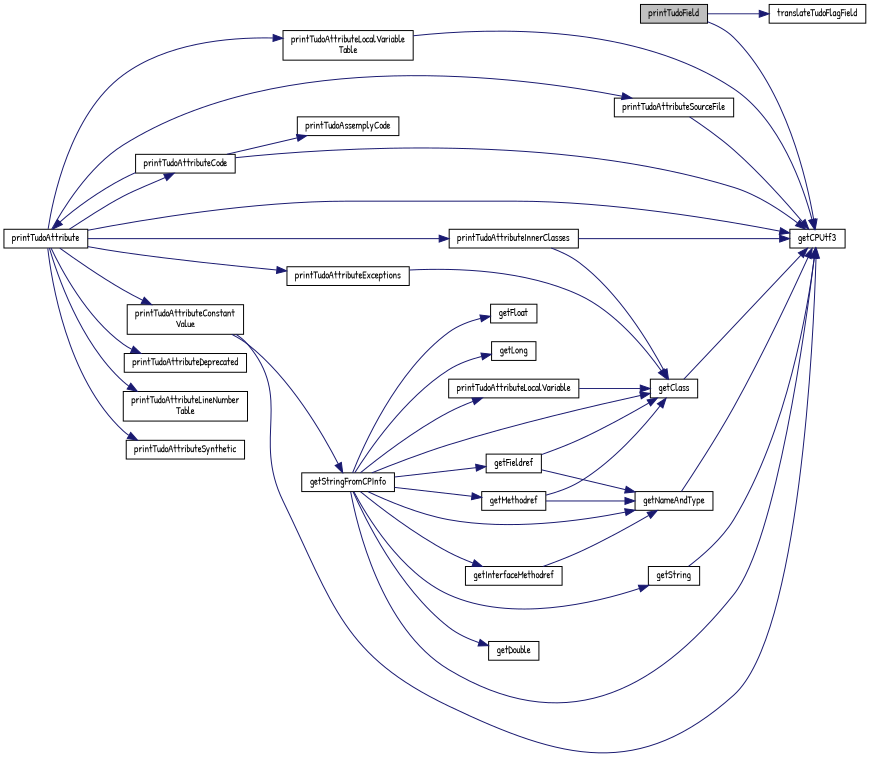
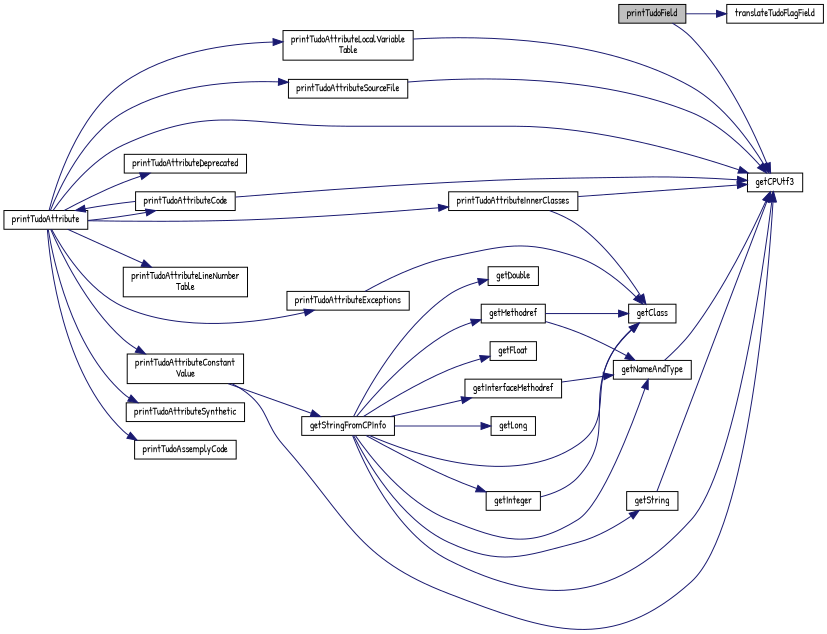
  digraph {
    fontname="Patrick Hand"
    rankdir=LR
    node [color=black fillcolor=white fontname="Patrick Hand" fontsize=10 shape=record style=filled]
    edge [color=midnightblue fontname="Patrick Hand" fontsize=10 labelfontname=Helvetica labelfontsize=10 style=solid]
    n1 [fillcolor=grey75 fontcolor=black height=0.2 label=printTudoField width=0.4]
    n2 [height=0.2 label=getCPUtf3 width=0.4]
    n3 [height=0.2 label=translateTudoFlagField width=0.4]
    n4 [height=0.2 label=printTudoAttribute width=0.4]
    n5 [height=0.2 label=printTudoAttributeCode width=0.4]
    n6 [height=0.2 label="printTudoAttributeConstant\lValue" width=0.4]
    n7 [height=0.2 label=printTudoAttributeDeprecated width=0.4]
    n8 [height=0.2 label=printTudoAttributeExceptions width=0.4]
    n9 [height=0.2 label=printTudoAttributeInnerClasses width=0.4]
    n10 [height=0.2 label="printTudoAttributeLineNumber\lTable" width=0.4]
    n11 [height=0.2 label="printTudoAttributeLocalVariable\lTable" width=0.4]
    n12 [height=0.2 label=printTudoAttributeSourceFile width=0.4]
    n13 [height=0.2 label=printTudoAttributeSynthetic width=0.4]
    n14 [height=0.2 label=printTudoAssemplyCode width=0.4]
    n15 [height=0.2 label=getStringFromCPInfo width=0.4]
    n16 [height=0.2 label=getClass width=0.4]
    n17 [height=0.2 label=getDouble width=0.4]
-   n18 [height=0.2 label=getFieldref width=0.4]
    n19 [height=0.2 label=getNameAndType width=0.4]
    n20 [height=0.2 label=getFloat width=0.4]
-   n21 [height=0.2 label=printTudoAttributeLocalVariable width=0.4]
+   n21 [height=0.2 label=getInteger width=0.4]
    n22 [height=0.2 label=getInterfaceMethodref width=0.4]
    n23 [height=0.2 label=getLong width=0.4]
    n24 [height=0.2 label=getMethodref width=0.4]
    n25 [height=0.2 label=getString width=0.4]
    n1 -> n2
    n1 -> n3
    n4 -> n2
    n4 -> n5
    n4 -> n6
    n4 -> n7
    n4 -> n8
    n4 -> n9
    n4 -> n10
    n4 -> n11
    n4 -> n12
    n4 -> n13
    n5 -> n2
    n5 -> n4
-   n5 -> n14
+   n4 -> n14
    n6 -> n2
    n6 -> n15
    n8 -> n16
    n9 -> n2
    n9 -> n16
    n11 -> n2
    n12 -> n2
    n15 -> n2
    n15 -> n16
    n15 -> n17
-   n15 -> n18
    n15 -> n19
    n15 -> n20
    n15 -> n21
    n15 -> n22
    n15 -> n23
    n15 -> n24
    n15 -> n25
-   n16 -> n2
-   n18 -> n16
-   n18 -> n19
    n19 -> n2
    n21 -> n16
    n22 -> n19
    n24 -> n16
    n24 -> n19
    n25 -> n2
  }
